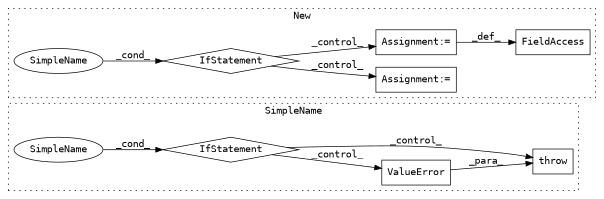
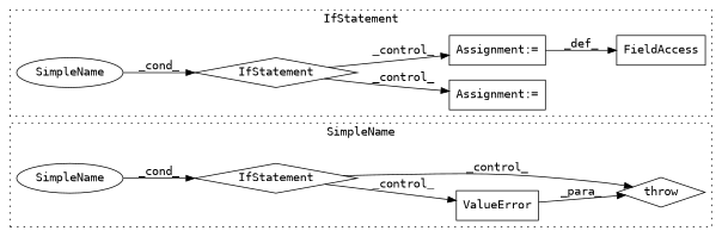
  digraph {
    fontname="DejaVu Sans Mono"
    rankdir=LR
    node [a=25 fontname="DejaVu Sans Mono" shape=box]
    edge [fontname="DejaVu Sans Mono"]
    n1 [a=32 l="11,1" label=ValueError s="15570,15732"]
-   n2 [a=53 l=6 label=throw s=15564]
+   n2 [a=53 l=6 label=throw s=15564 shape=diamond]
    n3 [l="4,2" label=IfStatement s="15503,15552" shape=diamond]
    n4 [a=42 label=SimpleName shape=ellipse]
    n5 [l="4,2" label=IfStatement s="15534,15555" shape=diamond]
    n6 [a=7 l=1 label="Assignment:=" s=15611]
    n7 [a=42 label=SimpleName shape=ellipse]
    n8 [a=7 l=1 label="Assignment:=" s=16001]
    n9 [a=22 l=17 label=FieldAccess s=15984]
    subgraph cluster_1 {
      label=SimpleName
      style=dotted
      n1
      n2
      n3
      n4
    }
    subgraph cluster_2 {
-     label=New
+     label=IfStatement
      style=dotted
      n5
      n6
      n7
      n8
      n9
    }
    n1 -> n2 [label=_para_]
    n3 -> n1 [label=_control_]
    n3 -> n2 [label=_control_]
    n4 -> n3 [label=_cond_]
    n5 -> n6 [label=_control_]
    n5 -> n8 [label=_control_]
    n7 -> n5 [label=_cond_]
    n8 -> n9 [label=_def_]
  }
